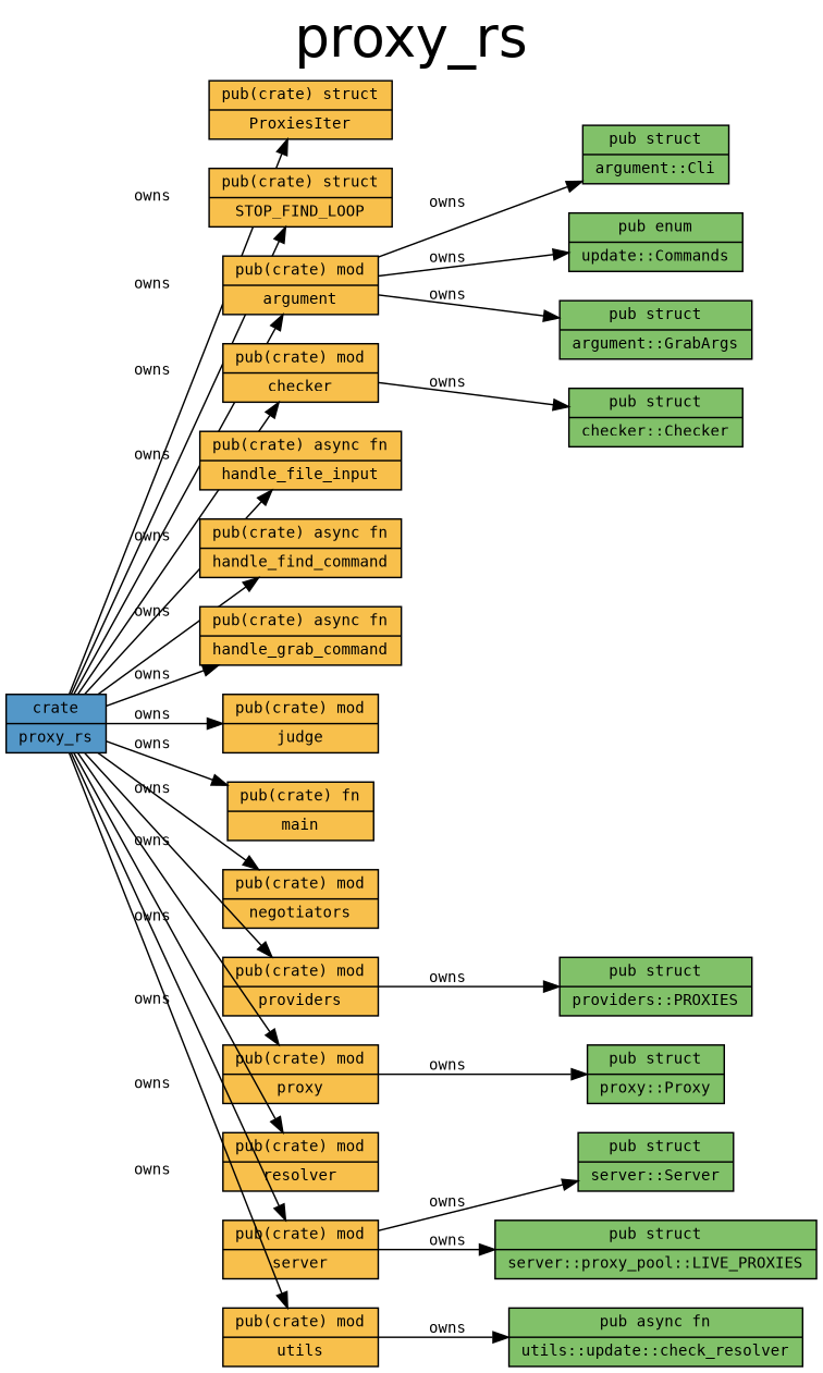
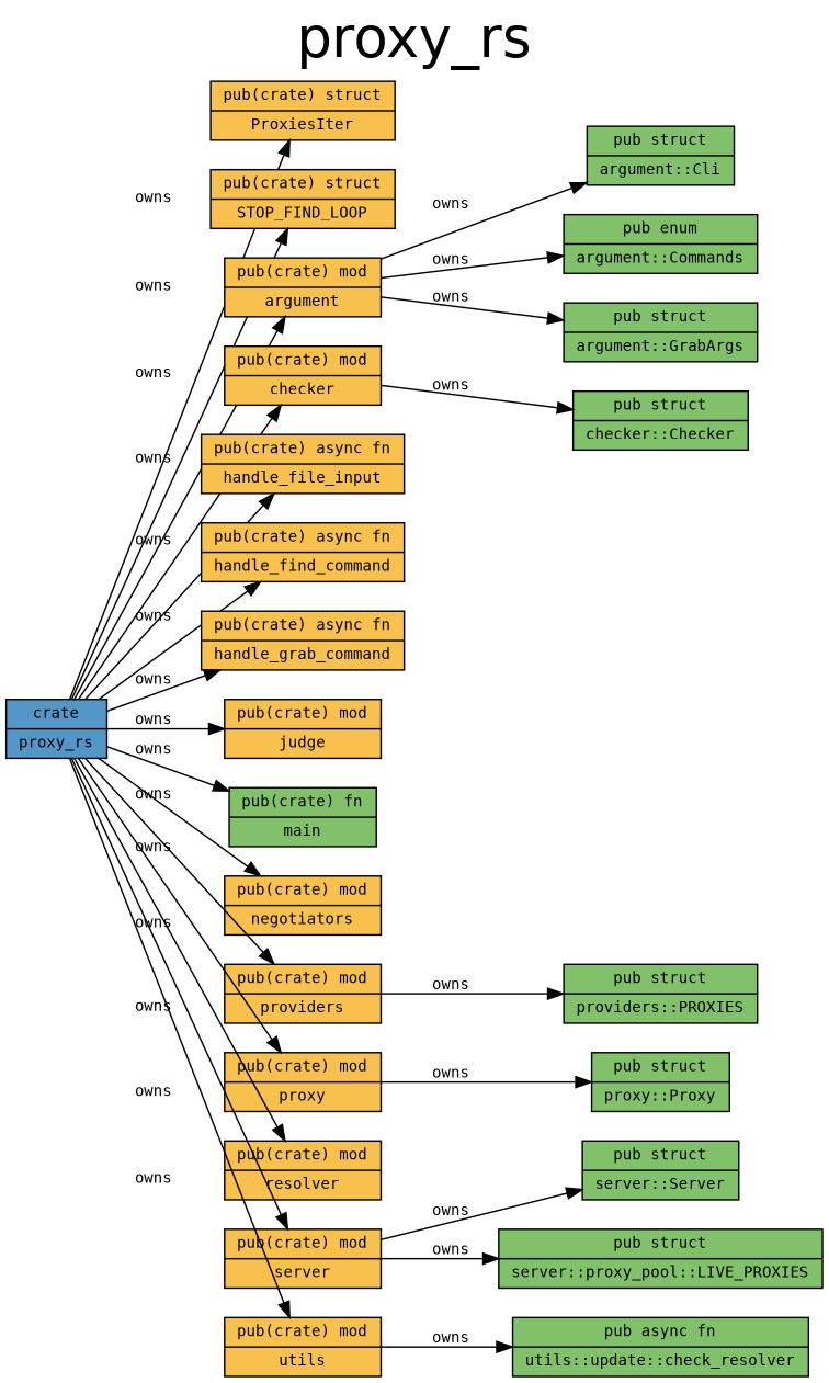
  digraph {
    fontname=Helvetica
    fontsize=36
    label=proxy_rs
    labelloc=t
    rankdir=LR
    splines=line
    node [fillcolor="#f8c04c" fontname=monospace fontsize=10 shape=record style=filled]
    edge [color="#000000" constraint=true fontname=monospace fontsize=10 style=solid]
    n1 [fillcolor="#5397c8" label="crate|proxy_rs"]
    n2 [label="pub(crate) struct|ProxiesIter"]
    n3 [label="pub(crate) struct|STOP_FIND_LOOP"]
    n4 [label="pub(crate) mod|argument"]
    n5 [label="pub(crate) mod|checker"]
    n6 [label="pub(crate) async fn|handle_file_input"]
    n7 [label="pub(crate) async fn|handle_find_command"]
    n8 [label="pub(crate) async fn|handle_grab_command"]
    n9 [label="pub(crate) mod|judge"]
-   n10 [label="pub(crate) fn|main"]
+   n10 [fillcolor="#81c169" label="pub(crate) fn|main"]
    n11 [label="pub(crate) mod|negotiators"]
    n12 [label="pub(crate) mod|providers"]
    n13 [label="pub(crate) mod|proxy"]
    n14 [label="pub(crate) mod|resolver"]
    n15 [label="pub(crate) mod|server"]
    n16 [label="pub(crate) mod|utils"]
    n17 [fillcolor="#81c169" label="pub struct|argument::Cli"]
-   n18 [fillcolor="#81c169" label="pub enum|update::Commands"]
+   n18 [fillcolor="#81c169" label="pub enum|argument::Commands"]
    n19 [fillcolor="#81c169" label="pub struct|argument::GrabArgs"]
    n20 [fillcolor="#81c169" label="pub struct|checker::Checker"]
    n21 [fillcolor="#81c169" label="pub struct|providers::PROXIES"]
    n22 [fillcolor="#81c169" label="pub struct|proxy::Proxy"]
    n23 [fillcolor="#81c169" label="pub struct|server::Server"]
    n24 [fillcolor="#81c169" label="pub struct|server::proxy_pool::LIVE_PROXIES"]
    n25 [fillcolor="#81c169" label="pub async fn|utils::update::check_resolver"]
    n1 -> n2 [label=owns]
    n1 -> n3 [label=owns]
    n1 -> n4 [label=owns]
    n1 -> n5 [label=owns]
    n1 -> n6 [label=owns]
    n1 -> n7 [label=owns]
    n1 -> n8 [label=owns]
    n1 -> n9 [label=owns]
    n1 -> n10 [label=owns]
    n1 -> n11 [label=owns]
    n1 -> n12 [label=owns]
    n1 -> n13 [label=owns]
    n1 -> n14 [label=owns]
    n1 -> n15 [label=owns]
    n1 -> n16 [label=owns]
    n4 -> n17 [label=owns]
    n4 -> n18 [label=owns]
    n4 -> n19 [label=owns]
    n5 -> n20 [label=owns]
    n12 -> n21 [label=owns]
    n13 -> n22 [label=owns]
    n15 -> n23 [label=owns]
    n15 -> n24 [label=owns]
    n16 -> n25 [label=owns]
  }
